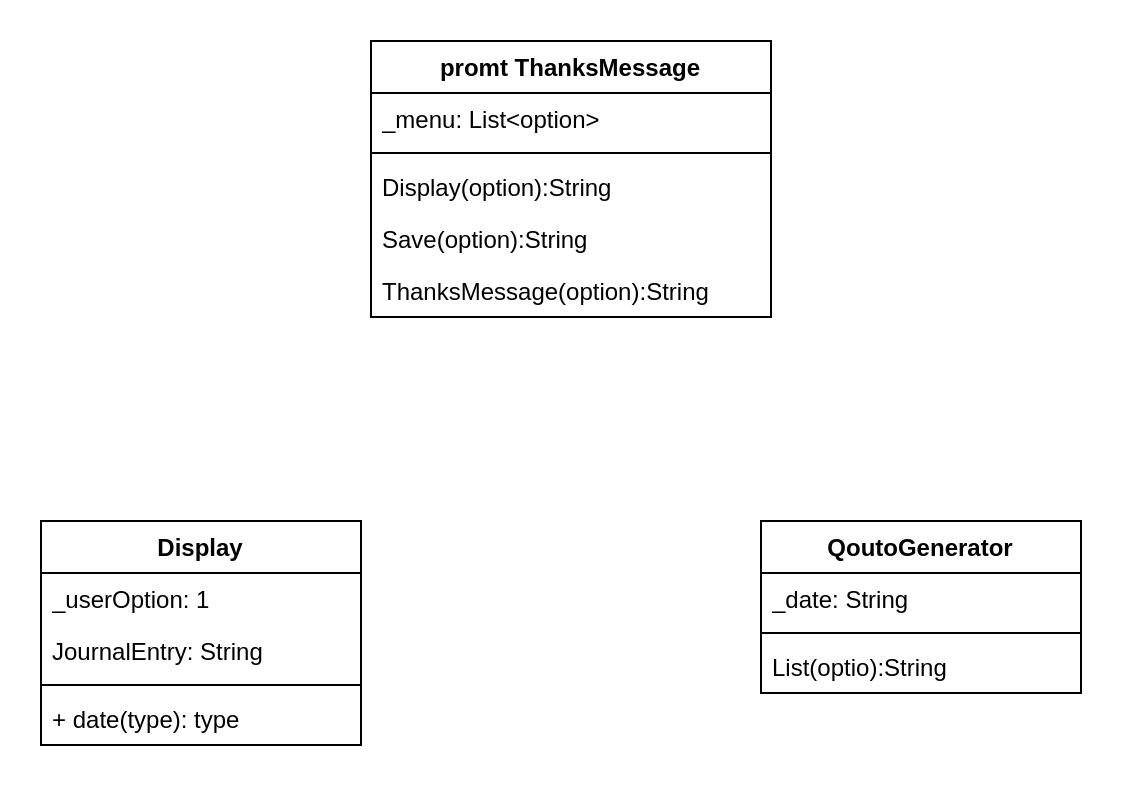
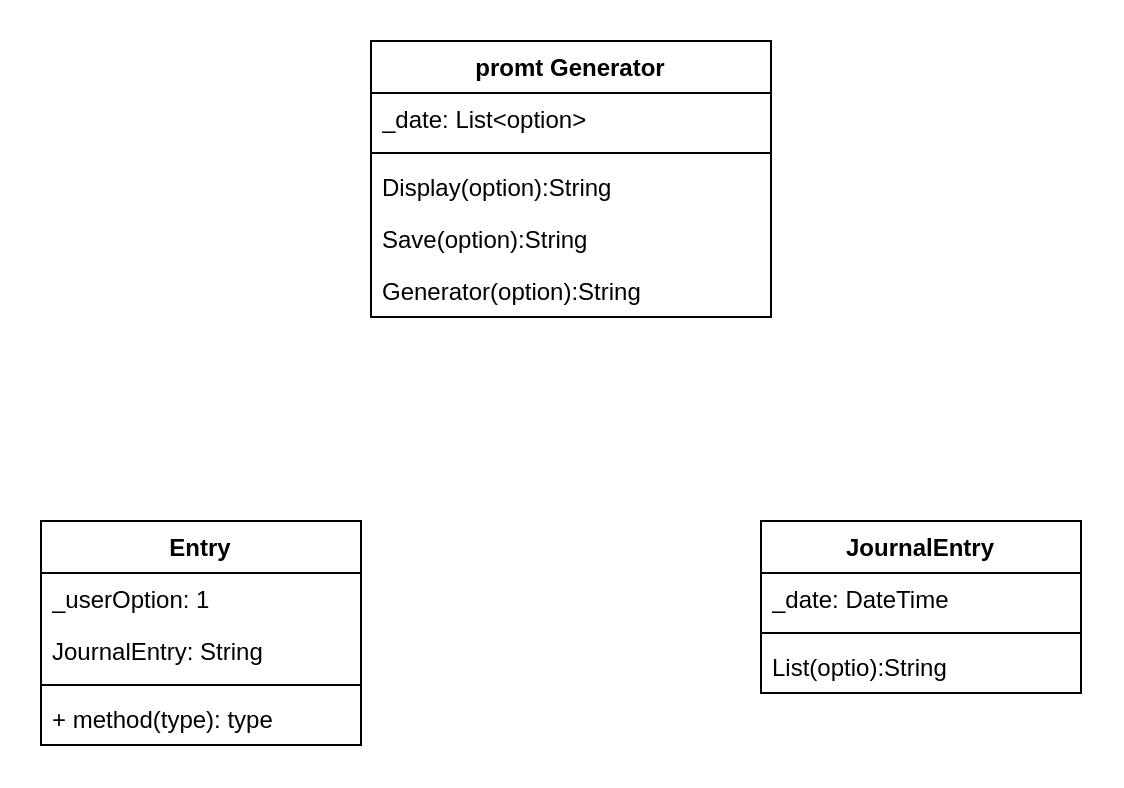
  <mxCell id="0" />
  <mxCell id="1" parent="0" />
- <mxCell id="2" value="QoutoGenerator" style="swimlane;fontStyle=1;align=center;verticalAlign=top;childLayout=stackLayout;horizontal=1;startSize=26;horizontalStack=0;resizeParent=1;resizeParentMax=0;resizeLast=0;collapsible=1;marginBottom=0;whiteSpace=wrap;html=1;" vertex="1" parent="1"><mxGeometry x="380" y="260" width="160" height="86" as="geometry" /></mxCell>
- <mxCell id="3" value="_date: String" style="text;strokeColor=none;fillColor=none;align=left;verticalAlign=top;spacingLeft=4;spacingRight=4;overflow=hidden;rotatable=0;points=[[0,0.5],[1,0.5]];portConstraint=eastwest;whiteSpace=wrap;html=1;" vertex="1" parent="2"><mxGeometry y="26" width="160" height="26" as="geometry" /></mxCell>
+ <mxCell id="2" value="JournalEntry" style="swimlane;fontStyle=1;align=center;verticalAlign=top;childLayout=stackLayout;horizontal=1;startSize=26;horizontalStack=0;resizeParent=1;resizeParentMax=0;resizeLast=0;collapsible=1;marginBottom=0;whiteSpace=wrap;html=1;" vertex="1" parent="1"><mxGeometry x="380" y="260" width="160" height="86" as="geometry" /></mxCell>
+ <mxCell id="3" value="_date: DateTime" style="text;strokeColor=none;fillColor=none;align=left;verticalAlign=top;spacingLeft=4;spacingRight=4;overflow=hidden;rotatable=0;points=[[0,0.5],[1,0.5]];portConstraint=eastwest;whiteSpace=wrap;html=1;" vertex="1" parent="2"><mxGeometry y="26" width="160" height="26" as="geometry" /></mxCell>
  <mxCell id="4" value="" style="line;strokeWidth=1;fillColor=none;align=left;verticalAlign=middle;spacingTop=-1;spacingLeft=3;spacingRight=3;rotatable=0;labelPosition=right;points=[];portConstraint=eastwest;strokeColor=inherit;" vertex="1" parent="2"><mxGeometry y="52" width="160" height="8" as="geometry" /></mxCell>
  <mxCell id="5" value="List(optio):String" style="text;strokeColor=none;fillColor=none;align=left;verticalAlign=top;spacingLeft=4;spacingRight=4;overflow=hidden;rotatable=0;points=[[0,0.5],[1,0.5]];portConstraint=eastwest;whiteSpace=wrap;html=1;" vertex="1" parent="2"><mxGeometry y="60" width="160" height="26" as="geometry" /></mxCell>
- <mxCell id="6" value="Display" style="swimlane;fontStyle=1;align=center;verticalAlign=top;childLayout=stackLayout;horizontal=1;startSize=26;horizontalStack=0;resizeParent=1;resizeParentMax=0;resizeLast=0;collapsible=1;marginBottom=0;whiteSpace=wrap;html=1;" vertex="1" parent="1"><mxGeometry x="20" y="260" width="160" height="112" as="geometry" /></mxCell>
+ <mxCell id="6" value="Entry" style="swimlane;fontStyle=1;align=center;verticalAlign=top;childLayout=stackLayout;horizontal=1;startSize=26;horizontalStack=0;resizeParent=1;resizeParentMax=0;resizeLast=0;collapsible=1;marginBottom=0;whiteSpace=wrap;html=1;" vertex="1" parent="1"><mxGeometry x="20" y="260" width="160" height="112" as="geometry" /></mxCell>
  <mxCell id="7" value="_userOption: 1" style="text;strokeColor=none;fillColor=none;align=left;verticalAlign=top;spacingLeft=4;spacingRight=4;overflow=hidden;rotatable=0;points=[[0,0.5],[1,0.5]];portConstraint=eastwest;whiteSpace=wrap;html=1;" vertex="1" parent="6"><mxGeometry y="26" width="160" height="26" as="geometry" /></mxCell>
  <mxCell id="8" value="JournalEntry: String" style="text;strokeColor=none;fillColor=none;align=left;verticalAlign=top;spacingLeft=4;spacingRight=4;overflow=hidden;rotatable=0;points=[[0,0.5],[1,0.5]];portConstraint=eastwest;whiteSpace=wrap;html=1;" vertex="1" parent="6"><mxGeometry y="52" width="160" height="26" as="geometry" /></mxCell>
  <mxCell id="9" value="" style="line;strokeWidth=1;fillColor=none;align=left;verticalAlign=middle;spacingTop=-1;spacingLeft=3;spacingRight=3;rotatable=0;labelPosition=right;points=[];portConstraint=eastwest;strokeColor=inherit;" vertex="1" parent="6"><mxGeometry y="78" width="160" height="8" as="geometry" /></mxCell>
- <mxCell id="10" value="+ date(type): type" style="text;strokeColor=none;fillColor=none;align=left;verticalAlign=top;spacingLeft=4;spacingRight=4;overflow=hidden;rotatable=0;points=[[0,0.5],[1,0.5]];portConstraint=eastwest;whiteSpace=wrap;html=1;" vertex="1" parent="6"><mxGeometry y="86" width="160" height="26" as="geometry" /></mxCell>
- <mxCell id="11" value="promt ThanksMessage&lt;br&gt;" style="swimlane;fontStyle=1;align=center;verticalAlign=top;childLayout=stackLayout;horizontal=1;startSize=26;horizontalStack=0;resizeParent=1;resizeParentMax=0;resizeLast=0;collapsible=1;marginBottom=0;whiteSpace=wrap;html=1;" vertex="1" parent="1"><mxGeometry x="185" y="20" width="200" height="138" as="geometry" /></mxCell>
- <mxCell id="12" value="_menu: List&amp;lt;option&amp;gt;" style="text;strokeColor=none;fillColor=none;align=left;verticalAlign=top;spacingLeft=4;spacingRight=4;overflow=hidden;rotatable=0;points=[[0,0.5],[1,0.5]];portConstraint=eastwest;whiteSpace=wrap;html=1;" vertex="1" parent="11"><mxGeometry y="26" width="200" height="26" as="geometry" /></mxCell>
+ <mxCell id="10" value="+ method(type): type" style="text;strokeColor=none;fillColor=none;align=left;verticalAlign=top;spacingLeft=4;spacingRight=4;overflow=hidden;rotatable=0;points=[[0,0.5],[1,0.5]];portConstraint=eastwest;whiteSpace=wrap;html=1;" vertex="1" parent="6"><mxGeometry y="86" width="160" height="26" as="geometry" /></mxCell>
+ <mxCell id="11" value="promt Generator&lt;br&gt;" style="swimlane;fontStyle=1;align=center;verticalAlign=top;childLayout=stackLayout;horizontal=1;startSize=26;horizontalStack=0;resizeParent=1;resizeParentMax=0;resizeLast=0;collapsible=1;marginBottom=0;whiteSpace=wrap;html=1;" vertex="1" parent="1"><mxGeometry x="185" y="20" width="200" height="138" as="geometry" /></mxCell>
+ <mxCell id="12" value="_date: List&amp;lt;option&amp;gt;" style="text;strokeColor=none;fillColor=none;align=left;verticalAlign=top;spacingLeft=4;spacingRight=4;overflow=hidden;rotatable=0;points=[[0,0.5],[1,0.5]];portConstraint=eastwest;whiteSpace=wrap;html=1;" vertex="1" parent="11"><mxGeometry y="26" width="200" height="26" as="geometry" /></mxCell>
  <mxCell id="13" value="" style="line;strokeWidth=1;fillColor=none;align=left;verticalAlign=middle;spacingTop=-1;spacingLeft=3;spacingRight=3;rotatable=0;labelPosition=right;points=[];portConstraint=eastwest;strokeColor=inherit;" vertex="1" parent="11"><mxGeometry y="52" width="200" height="8" as="geometry" /></mxCell>
  <mxCell id="14" value="Display(option):String" style="text;strokeColor=none;fillColor=none;align=left;verticalAlign=top;spacingLeft=4;spacingRight=4;overflow=hidden;rotatable=0;points=[[0,0.5],[1,0.5]];portConstraint=eastwest;whiteSpace=wrap;html=1;" vertex="1" parent="11"><mxGeometry y="60" width="200" height="26" as="geometry" /></mxCell>
  <mxCell id="15" value="Save(option):String" style="text;strokeColor=none;fillColor=none;align=left;verticalAlign=top;spacingLeft=4;spacingRight=4;overflow=hidden;rotatable=0;points=[[0,0.5],[1,0.5]];portConstraint=eastwest;whiteSpace=wrap;html=1;" vertex="1" parent="11"><mxGeometry y="86" width="200" height="26" as="geometry" /></mxCell>
- <mxCell id="16" value="ThanksMessage(option):String" style="text;strokeColor=none;fillColor=none;align=left;verticalAlign=top;spacingLeft=4;spacingRight=4;overflow=hidden;rotatable=0;points=[[0,0.5],[1,0.5]];portConstraint=eastwest;whiteSpace=wrap;html=1;" vertex="1" parent="11"><mxGeometry y="112" width="200" height="26" as="geometry" /></mxCell>
+ <mxCell id="16" value="Generator(option):String" style="text;strokeColor=none;fillColor=none;align=left;verticalAlign=top;spacingLeft=4;spacingRight=4;overflow=hidden;rotatable=0;points=[[0,0.5],[1,0.5]];portConstraint=eastwest;whiteSpace=wrap;html=1;" vertex="1" parent="11"><mxGeometry y="112" width="200" height="26" as="geometry" /></mxCell>
